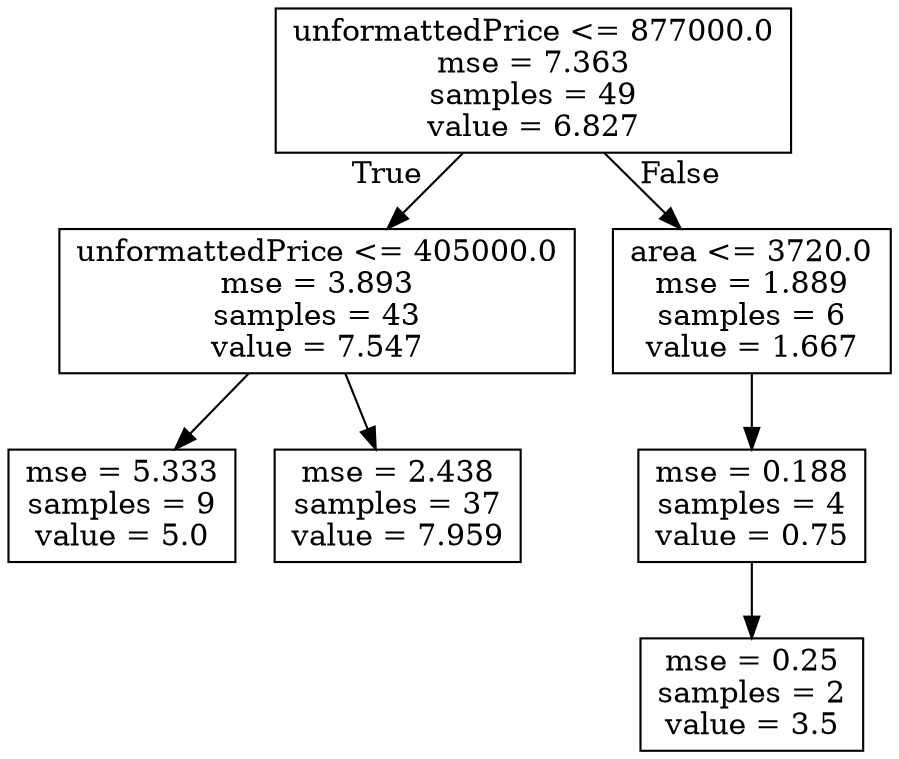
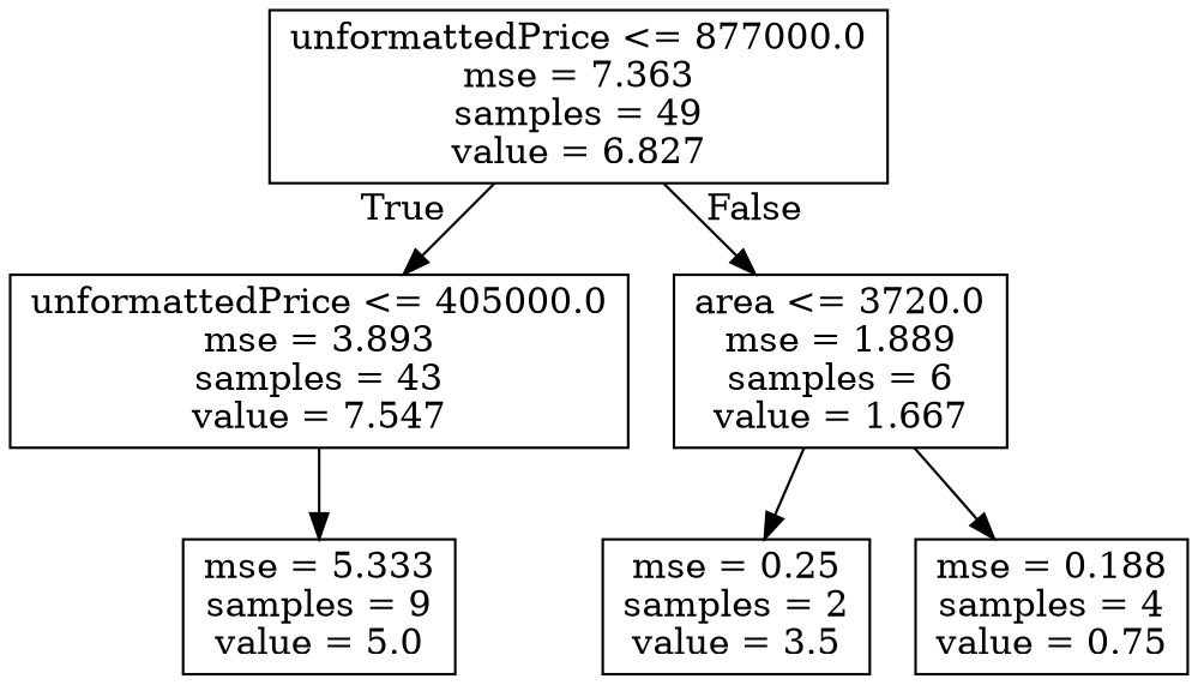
  digraph {
    node [shape=box]
    n1 [label="unformattedPrice <= 877000.0\nmse = 7.363\nsamples = 49\nvalue = 6.827"]
    n2 [label="unformattedPrice <= 405000.0\nmse = 3.893\nsamples = 43\nvalue = 7.547"]
    n3 [label="area <= 3720.0\nmse = 1.889\nsamples = 6\nvalue = 1.667"]
    n4 [label="mse = 5.333\nsamples = 9\nvalue = 5.0"]
-   n5 [label="mse = 2.438\nsamples = 37\nvalue = 7.959"]
    n6 [label="mse = 0.25\nsamples = 2\nvalue = 3.5"]
    n7 [label="mse = 0.188\nsamples = 4\nvalue = 0.75"]
    n1 -> n2 [headlabel=True labelangle=45 labeldistance=2.5]
    n1 -> n3 [headlabel=False labelangle=-45 labeldistance=2.5]
    n2 -> n4
-   n2 -> n5
-   n7 -> n6
+   n3 -> n6
    n3 -> n7
  }
